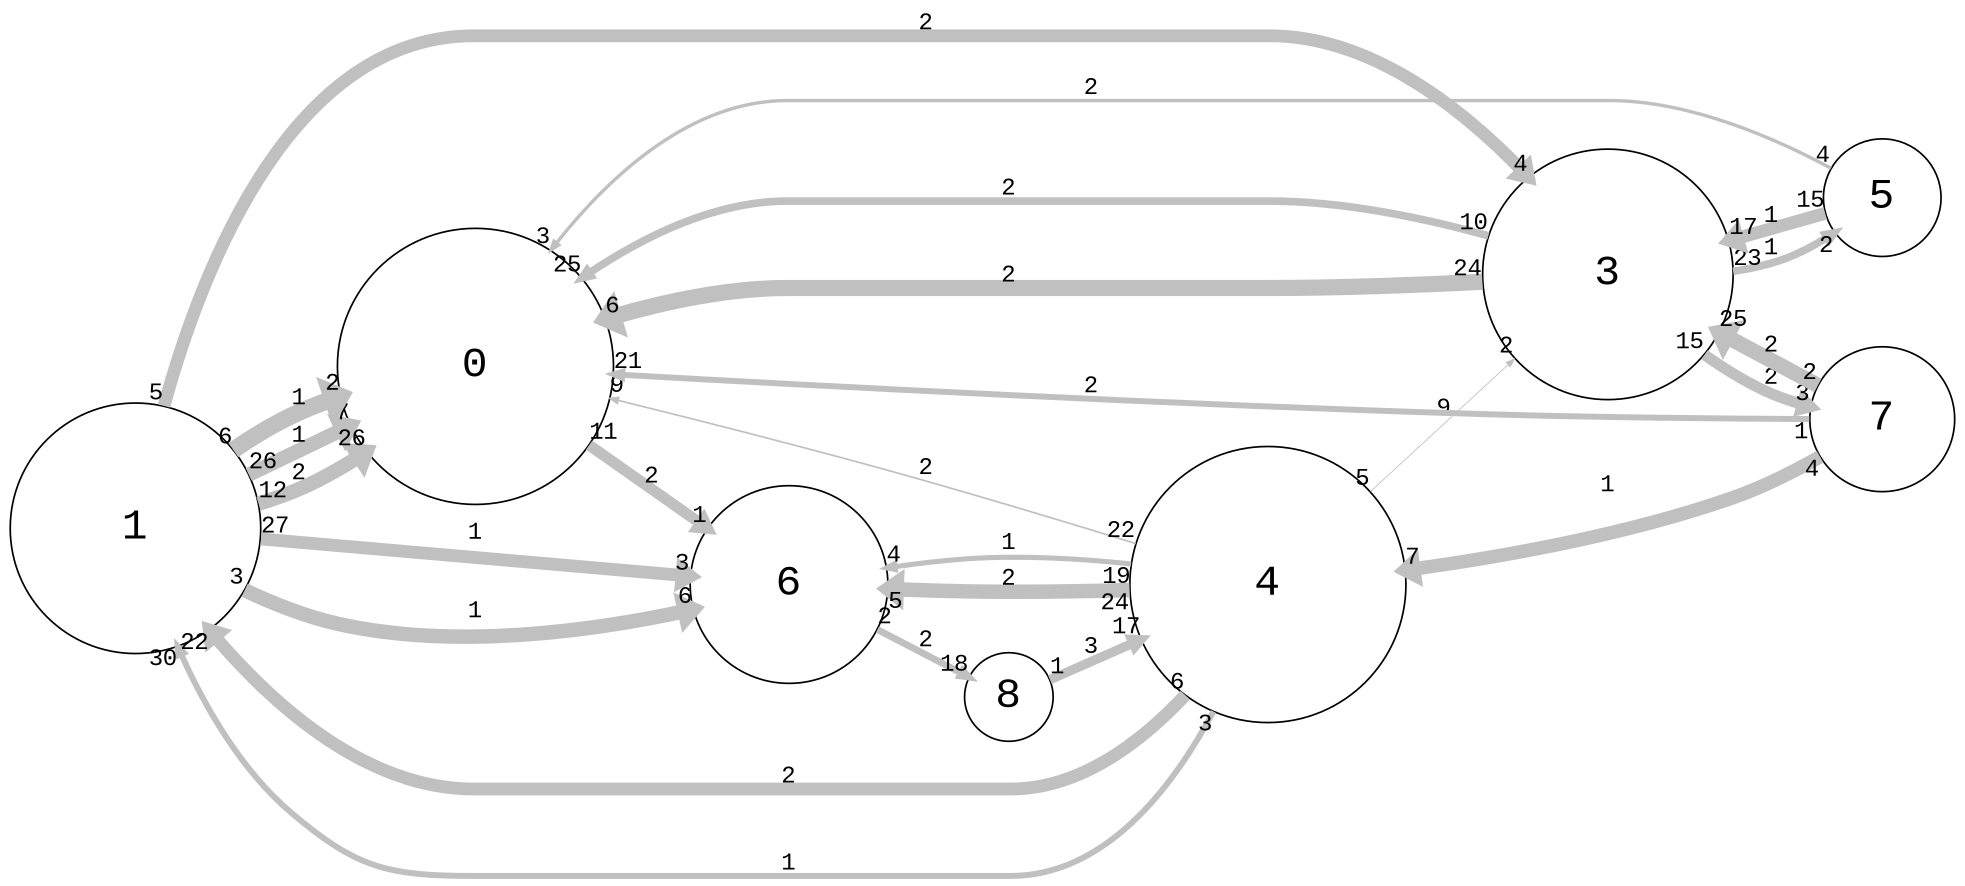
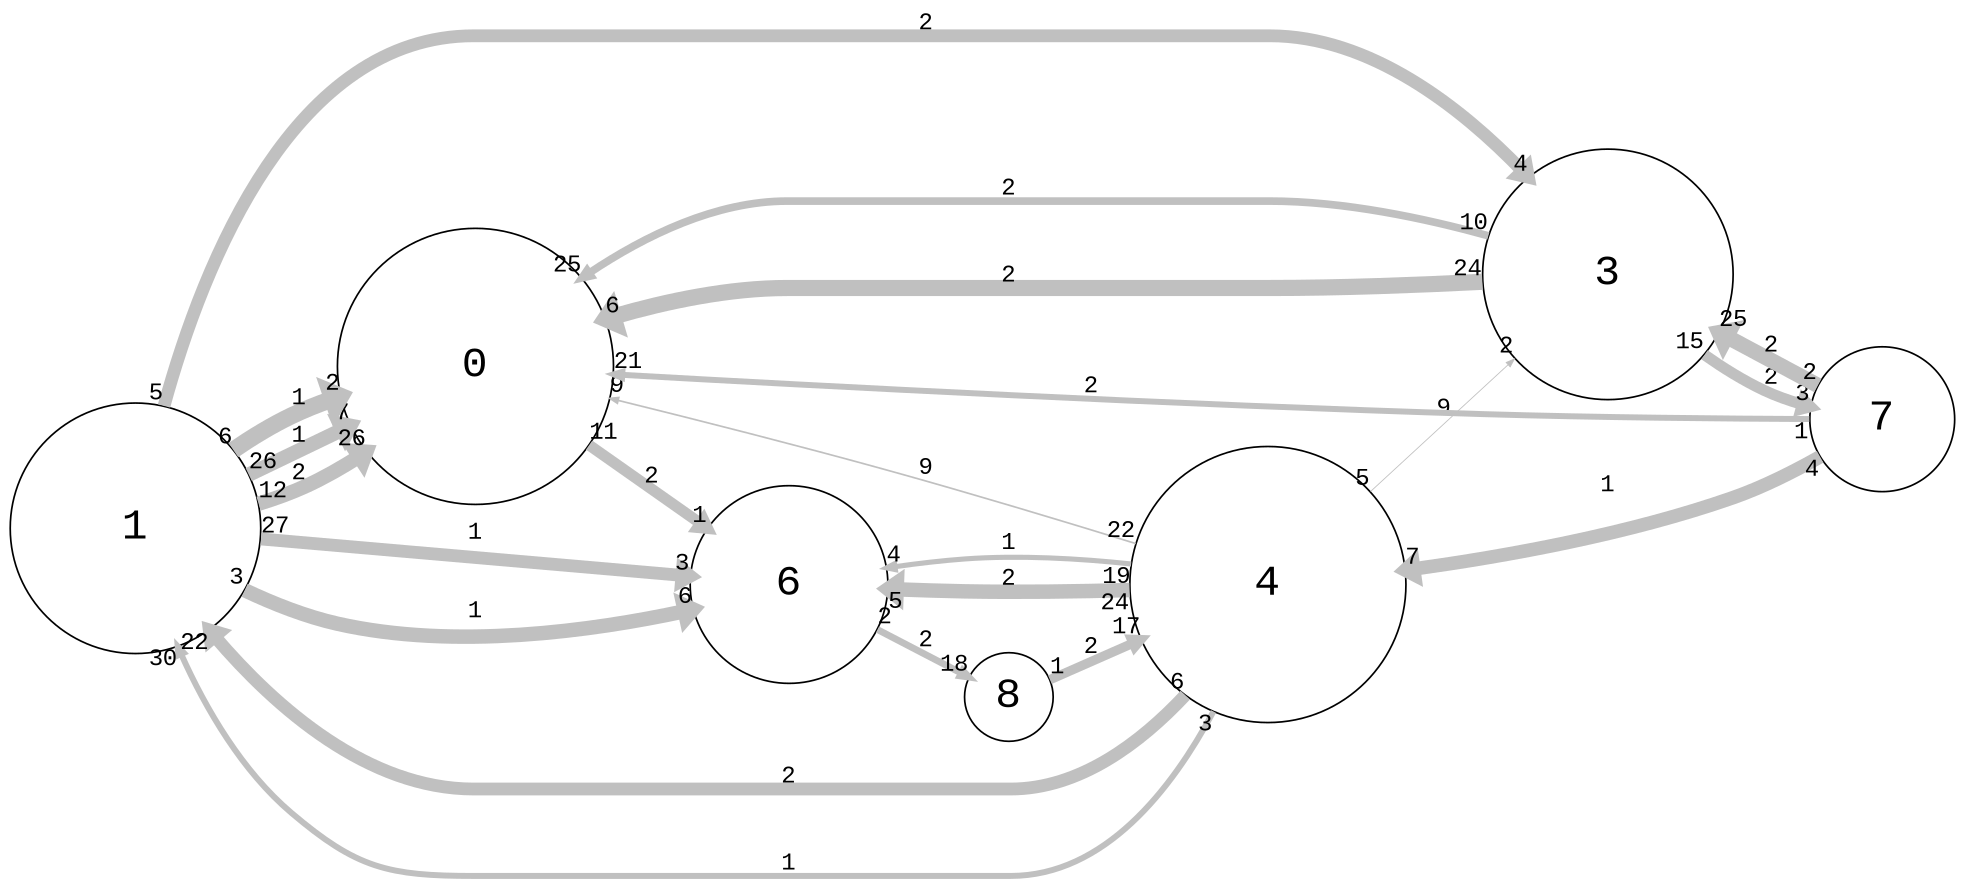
  digraph {
    fontname="Liberation Mono"
    rankdir=LR
    scale=1
    splines=spline
    node [fontname="Liberation Mono" fontsize=25 shape=circle]
    edge [arrowsize=0.5 capacity=2 color=grey fontname="Liberation Mono" from_pd=5 headlabel=2 penwidth=8.5 pt=4 splines=true taillabel=6 to_pd=1]
    n1 [height=2.0357 label=1 width=2.0357]
    n2 [height=2.25 label=0 width=2.25]
    n3 [height=1.6071 label=6 width=1.6071]
    n4 [height=2.0357 label=3 width=2.0357]
    n5 [height=0.71693 label=8 width=0.71693]
    n6 [height=2.25 label=4 width=2.25]
-   n7 [height=0.96429 label=5 width=0.96429]
    n8 [height=1.1786 label=7 width=1.1786]
    n1 -> n2 [capacity=1 from_pd=25 headlabel=7 label=1 taillabel=26 to_pd=6]
    n1 -> n2 [from_pd=11 headlabel=26 label=2 taillabel=12 to_pd=25]
    n1 -> n2 [capacity=1 label=1 penwidth=10.0 pt=1]
    n1 -> n3 [capacity=1 from_pd=2 headlabel=6 label=1 taillabel=3 to_pd=5]
    n1 -> n3 [capacity=1 from_pd=26 headlabel=3 label=1 penwidth=7.5 pt=6 taillabel=27 to_pd=2]
    n1 -> n4 [from_pd=4 headlabel=4 label=2 penwidth=7.5 pt=6 taillabel=5 to_pd=3]
    n2 -> n3 [from_pd=10 headlabel=1 label=2 penwidth=6.5 pt=8 taillabel=11 to_pd=0]
    n3 -> n5 [from_pd=1 headlabel=18 label=2 penwidth=4.0 pt=13 taillabel=2 to_pd=17]
    n4 -> n2 [from_pd=9 headlabel=25 label=2 penwidth=4.5 pt=12 taillabel=10 to_pd=24]
    n4 -> n2 [from_pd=23 headlabel=6 label=2 penwidth=9.5 pt=2 taillabel=24 to_pd=5]
-   n4 -> n7 [capacity=1 from_pd=22 label=1 penwidth=4.5 pt=12 taillabel=23]
    n4 -> n8 [capacity=1 from_pd=14 headlabel=3 label=2 penwidth=6.5 pt=8 taillabel=15 to_pd=2]
-   n5 -> n6 [from_pd=0 headlabel=17 label=3 penwidth=5.5 pt=10 taillabel=1 to_pd=16]
+   n5 -> n6 [from_pd=0 headlabel=17 label=2 penwidth=5.5 pt=10 taillabel=1 to_pd=16]
    n6 -> n1 [capacity=1 from_pd=2 headlabel=30 label=1 penwidth=3.5 pt=14 taillabel=3 to_pd=29]
    n6 -> n1 [headlabel=22 label=2 penwidth=7.5 pt=6 to_pd=21]
-   n6 -> n2 [from_pd=21 headlabel=9 label=2 penwidth=1.0 pt=19 taillabel=22 to_pd=8]
+   n6 -> n2 [from_pd=21 headlabel=9 label=9 penwidth=1.0 pt=19 taillabel=22 to_pd=8]
    n6 -> n3 [capacity=1 from_pd=18 headlabel=4 label=1 penwidth=3.0 pt=15 taillabel=19 to_pd=3]
    n6 -> n3 [from_pd=23 headlabel=5 label=2 taillabel=24 to_pd=4]
    n6 -> n4 [capacity=1 from_pd=4 label=9 penwidth=0.5 pt=20 taillabel=5]
-   n7 -> n2 [from_pd=3 headlabel=3 label=2 penwidth=2.0 pt=17 taillabel=4 to_pd=2]
-   n7 -> n4 [capacity=1 from_pd=14 headlabel=17 label=1 penwidth=7.5 pt=6 taillabel=15 to_pd=16]
    n8 -> n2 [from_pd=0 headlabel=21 label=2 penwidth=3.5 pt=14 taillabel=1 to_pd=20]
    n8 -> n4 [from_pd=1 headlabel=25 label=2 penwidth=9.0 pt=3 taillabel=2 to_pd=24]
    n8 -> n6 [capacity=1 from_pd=3 headlabel=7 label=1 penwidth=8.0 pt=5 taillabel=4 to_pd=6]
  }
